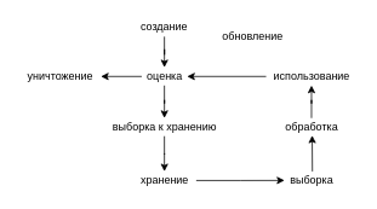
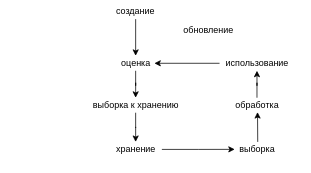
  <mxCell id="0" />
  <mxCell id="1" parent="0" />
  <mxCell id="2" style="edgeStyle=orthogonalEdgeStyle;rounded=0;orthogonalLoop=1;jettySize=auto;html=1;" edge="1" parent="1" source="3" target="6"><mxGeometry relative="1" as="geometry" /></mxCell>
- <mxCell id="3" value="создание" style="text;html=1;strokeColor=none;fillColor=none;align=center;verticalAlign=middle;whiteSpace=wrap;rounded=0;" vertex="1" parent="1"><mxGeometry x="160" y="20" width="40" height="20" as="geometry" /></mxCell>
- <mxCell id="4" style="edgeStyle=orthogonalEdgeStyle;rounded=0;orthogonalLoop=1;jettySize=auto;html=1;" edge="1" parent="1" source="6" target="10"><mxGeometry relative="1" as="geometry" /></mxCell>
+ <mxCell id="3" value="создание" style="text;html=1;strokeColor=none;fillColor=none;align=center;verticalAlign=middle;whiteSpace=wrap;rounded=0;" vertex="1" parent="1"><mxGeometry x="160" y="5" width="40" height="20" as="geometry" /></mxCell>
  <mxCell id="5" style="edgeStyle=orthogonalEdgeStyle;rounded=0;orthogonalLoop=1;jettySize=auto;html=1;" edge="1" parent="1" source="6" target="8"><mxGeometry relative="1" as="geometry" /></mxCell>
  <mxCell id="6" value="оценка" style="text;html=1;align=center;verticalAlign=middle;resizable=0;points=[];autosize=1;" vertex="1" parent="1"><mxGeometry x="155" y="74" width="50" height="20" as="geometry" /></mxCell>
  <mxCell id="7" style="edgeStyle=orthogonalEdgeStyle;rounded=0;orthogonalLoop=1;jettySize=auto;html=1;" edge="1" parent="1" source="8" target="12"><mxGeometry relative="1" as="geometry" /></mxCell>
  <mxCell id="8" value="выборка к хранению" style="text;html=1;align=center;verticalAlign=middle;resizable=0;points=[];autosize=1;" vertex="1" parent="1"><mxGeometry x="110" y="130" width="140" height="20" as="geometry" /></mxCell>
  <mxCell id="9" value="обновление" style="text;html=1;align=center;verticalAlign=middle;resizable=0;points=[];autosize=1;" vertex="1" parent="1"><mxGeometry x="237" y="30" width="80" height="20" as="geometry" /></mxCell>
- <mxCell id="10" value="уничтожение" style="text;html=1;align=center;verticalAlign=middle;resizable=0;points=[];autosize=1;" vertex="1" parent="1"><mxGeometry x="20" y="74" width="90" height="20" as="geometry" /></mxCell>
  <mxCell id="11" style="edgeStyle=orthogonalEdgeStyle;rounded=0;orthogonalLoop=1;jettySize=auto;html=1;entryX=0.005;entryY=0.497;entryDx=0;entryDy=0;entryPerimeter=0;" edge="1" parent="1" source="12" target="14"><mxGeometry relative="1" as="geometry" /></mxCell>
  <mxCell id="12" value="хранение" style="text;html=1;align=center;verticalAlign=middle;resizable=0;points=[];autosize=1;" vertex="1" parent="1"><mxGeometry x="145" y="189" width="70" height="20" as="geometry" /></mxCell>
  <mxCell id="13" style="edgeStyle=orthogonalEdgeStyle;rounded=0;orthogonalLoop=1;jettySize=auto;html=1;entryX=0.496;entryY=0.961;entryDx=0;entryDy=0;entryPerimeter=0;" edge="1" parent="1"><mxGeometry relative="1" as="geometry"><mxPoint x="343" y="189" as="sourcePoint" /><mxPoint x="342.72" y="149.22" as="targetPoint" /></mxGeometry></mxCell>
  <mxCell id="14" value="выборка" style="text;html=1;align=center;verticalAlign=middle;resizable=0;points=[];autosize=1;" vertex="1" parent="1"><mxGeometry x="312" y="189" width="60" height="20" as="geometry" /></mxCell>
  <mxCell id="15" style="edgeStyle=orthogonalEdgeStyle;rounded=0;orthogonalLoop=1;jettySize=auto;html=1;" edge="1" parent="1" source="16" target="18"><mxGeometry relative="1" as="geometry" /></mxCell>
  <mxCell id="16" value="обработка" style="text;html=1;align=center;verticalAlign=middle;resizable=0;points=[];autosize=1;" vertex="1" parent="1"><mxGeometry x="307" y="130" width="70" height="20" as="geometry" /></mxCell>
  <mxCell id="17" style="edgeStyle=orthogonalEdgeStyle;rounded=0;orthogonalLoop=1;jettySize=auto;html=1;" edge="1" parent="1" source="18" target="6"><mxGeometry relative="1" as="geometry" /></mxCell>
  <mxCell id="18" value="использование" style="text;html=1;align=center;verticalAlign=middle;resizable=0;points=[];autosize=1;" vertex="1" parent="1"><mxGeometry x="292" y="74" width="100" height="20" as="geometry" /></mxCell>
